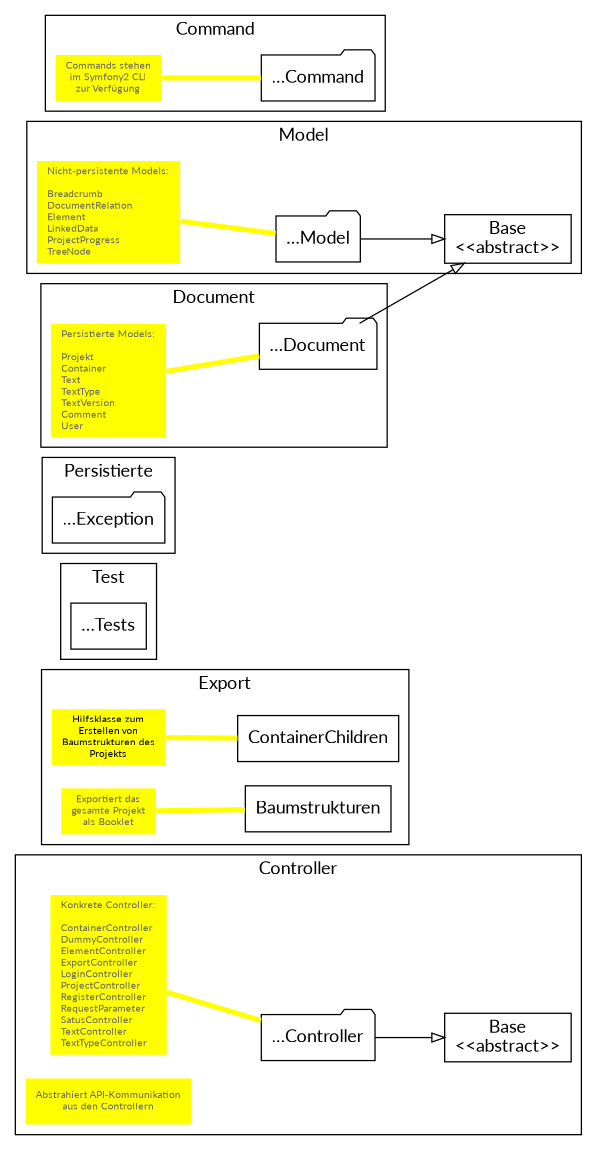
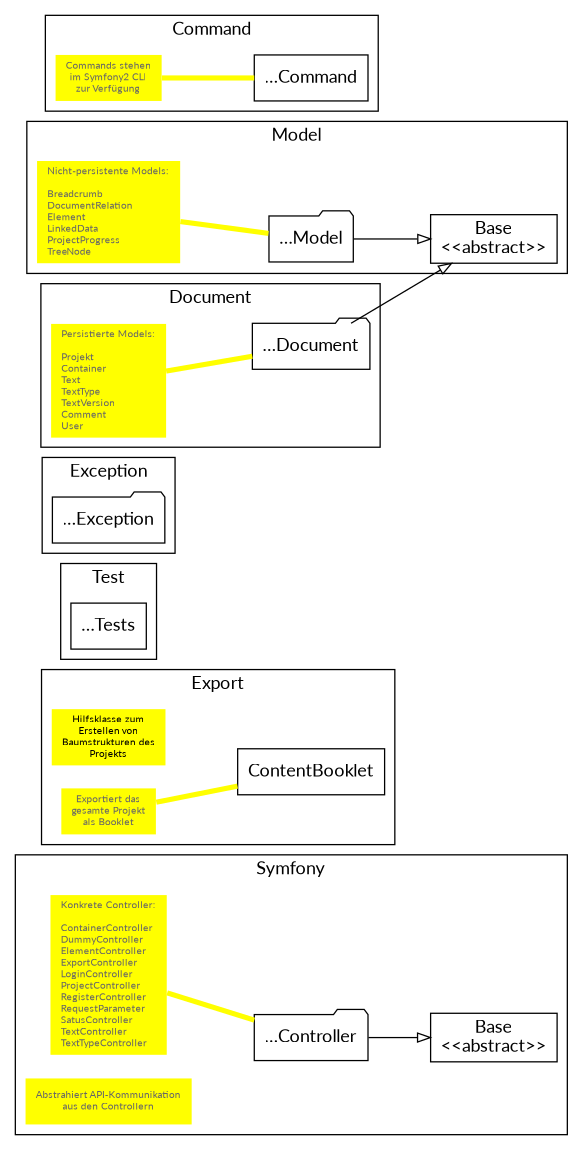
  digraph {
    fontname=Lato
    rankdir=LR
    node [fontname=Lato shape=none]
    edge [arrowhead=none fontname=Lato color=yellow penwidth=4 weight=0]
    n1 [label="Base\n&lt;&lt;abstract&gt;&gt;" shape=box]
    n2 [label="…Controller" shape=folder]
    n3 [color=yellow fontcolor="#666666" fontsize=8 label="Konkrete Controller:\n\lContainerController\lDummyController\lElementController\lExportController\lLoginController\lProjectController\lRegisterController\lRequestParameter\lSatusController\lTextController\lTextTypeController\l" style=filled]
    n4 [color=yellow fontcolor="#666666" fontsize=8 label="Abstrahiert API-Kommunikation\naus den Controllern" style=filled]
-   ContainerChildren [shape=box]
-   ContentBooklet [shape=box label=Baumstrukturen]
+   ContentBooklet [shape=box]
    n7 [color=yellow fontcolor=black fontsize=8 label="Hilfsklasse zum\nErstellen von\nBaumstrukturen des\nProjekts" style=filled]
    n8 [color=yellow fontcolor="#666666" fontsize=8 label="Exportiert das\ngesamte Projekt\nals Booklet" style=filled]
    n9 [label="…Tests" shape=box]
    n10 [label="…Exception" shape=folder]
    n11 [label="…Document" shape=folder]
    n12 [color=yellow fontcolor="#666666" fontsize=8 label="Persistierte Models:\n\lProjekt\lContainer\lText\lTextType\lTextVersion\lComment\lUser\l" style=filled]
    n13 [label="Base\n&lt;&lt;abstract&gt;&gt;" shape=box]
    n14 [label="…Model" shape=folder]
    n15 [color=yellow fontcolor="#666666" fontsize=8 label="Nicht-persistente Models:\n\lBreadcrumb\lDocumentRelation\lElement\lLinkedData\lProjectProgress\lTreeNode\l" style=filled]
-   n16 [label="…Command" shape=folder]
+   n16 [label="…Command" shape=box]
    n17 [color=yellow fontcolor="#666666" fontsize=8 label="Commands stehen\nim Symfony2 CLI\nzur Verfügung" style=filled]
    subgraph cluster_1 {
-     label=Controller
+     label=Symfony
      n1
      n2
      n3
      n4
    }
    subgraph cluster_2 {
      label=Export
-     ContainerChildren
      ContentBooklet
      n7
      n8
    }
    subgraph cluster_3 {
      label=Test
      n9
    }
    subgraph cluster_4 {
-     label=Persistierte
+     label=Exception
      n10
    }
    subgraph cluster_5 {
      label=Document
      n11
      n12
    }
    subgraph cluster_6 {
      label=Model
      n13
      n14
      n15
    }
    subgraph cluster_7 {
      label=Command
      n16
      n17
    }
    n2 -> n1 [arrowhead=onormal color="" penwidth="" weight=""]
    n3 -> n2
-   n7 -> ContainerChildren
    n8 -> ContentBooklet
    n11 -> n13 [arrowhead=onormal color="" penwidth="" weight=""]
    n12 -> n11
    n14 -> n13 [arrowhead=onormal color="" penwidth="" weight=""]
    n15 -> n14
    n17 -> n16
  }
